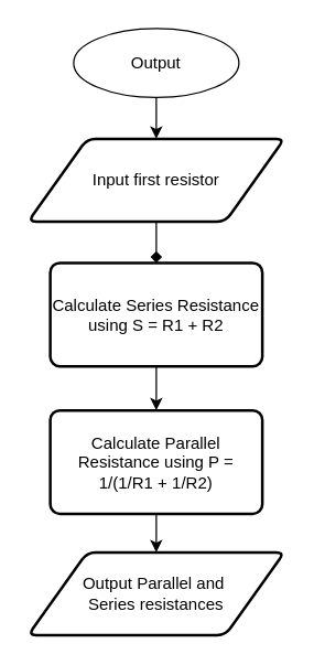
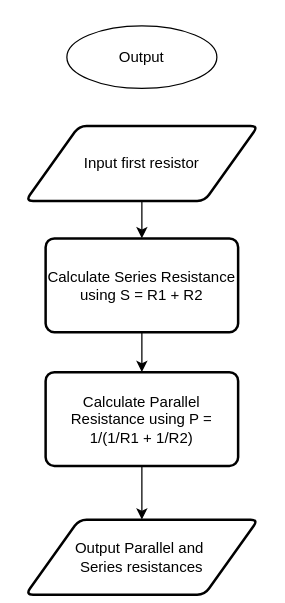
  <mxCell id="0" />
  <mxCell id="1" parent="0" />
- <mxCell id="2" value="" style="edgeStyle=orthogonalEdgeStyle;rounded=0;orthogonalLoop=1;jettySize=auto;html=1;" edge="1" parent="1" source="3" target="5"><mxGeometry relative="1" as="geometry" /></mxCell>
  <mxCell id="3" value="Output" style="ellipse;whiteSpace=wrap;html=1;" vertex="1" parent="1"><mxGeometry x="53" y="20" width="120" height="50" as="geometry" /></mxCell>
- <mxCell id="4" value="" style="edgeStyle=orthogonalEdgeStyle;rounded=0;orthogonalLoop=1;jettySize=auto;html=1;endArrow=diamond;" edge="1" parent="1" source="5" target="7"><mxGeometry relative="1" as="geometry" /></mxCell>
+ <mxCell id="4" value="" style="edgeStyle=orthogonalEdgeStyle;rounded=0;orthogonalLoop=1;jettySize=auto;html=1;" edge="1" parent="1" source="5" target="7"><mxGeometry relative="1" as="geometry" /></mxCell>
  <mxCell id="5" value="Input first resistor" style="shape=parallelogram;html=1;strokeWidth=2;perimeter=parallelogramPerimeter;whiteSpace=wrap;rounded=1;arcSize=12;size=0.23;" vertex="1" parent="1"><mxGeometry x="20" y="100" width="186" height="60" as="geometry" /></mxCell>
  <mxCell id="6" value="" style="edgeStyle=orthogonalEdgeStyle;rounded=0;orthogonalLoop=1;jettySize=auto;html=1;" edge="1" parent="1" source="7" target="9"><mxGeometry relative="1" as="geometry" /></mxCell>
  <mxCell id="7" value="Calculate Series Resistance using S = R1 + R2" style="rounded=1;whiteSpace=wrap;html=1;absoluteArcSize=1;arcSize=14;strokeWidth=2;" vertex="1" parent="1"><mxGeometry x="36" y="190" width="154" height="75" as="geometry" /></mxCell>
  <mxCell id="8" value="" style="edgeStyle=orthogonalEdgeStyle;rounded=0;orthogonalLoop=1;jettySize=auto;html=1;" edge="1" parent="1" source="9" target="10"><mxGeometry relative="1" as="geometry" /></mxCell>
  <mxCell id="9" value="Calculate Parallel Resistance using P = 1/(1/R1 + 1/R2)" style="rounded=1;whiteSpace=wrap;html=1;absoluteArcSize=1;arcSize=14;strokeWidth=2;" vertex="1" parent="1"><mxGeometry x="36" y="297" width="154" height="75" as="geometry" /></mxCell>
- <mxCell id="10" value="Output Parallel and&amp;nbsp;&lt;div&gt;Series resistances&lt;/div&gt;" style="shape=parallelogram;html=1;strokeWidth=2;perimeter=parallelogramPerimeter;whiteSpace=wrap;rounded=1;arcSize=12;size=0.23;" vertex="1" parent="1"><mxGeometry x="20" y="400" width="186" height="60" as="geometry" /></mxCell>
+ <mxCell id="10" value="Output Parallel and&amp;nbsp;&lt;div&gt;Series resistances&lt;/div&gt;" style="shape=parallelogram;html=1;strokeWidth=2;perimeter=parallelogramPerimeter;whiteSpace=wrap;rounded=1;arcSize=12;size=0.23;" vertex="1" parent="1"><mxGeometry x="20" y="415" width="186" height="60" as="geometry" /></mxCell>
